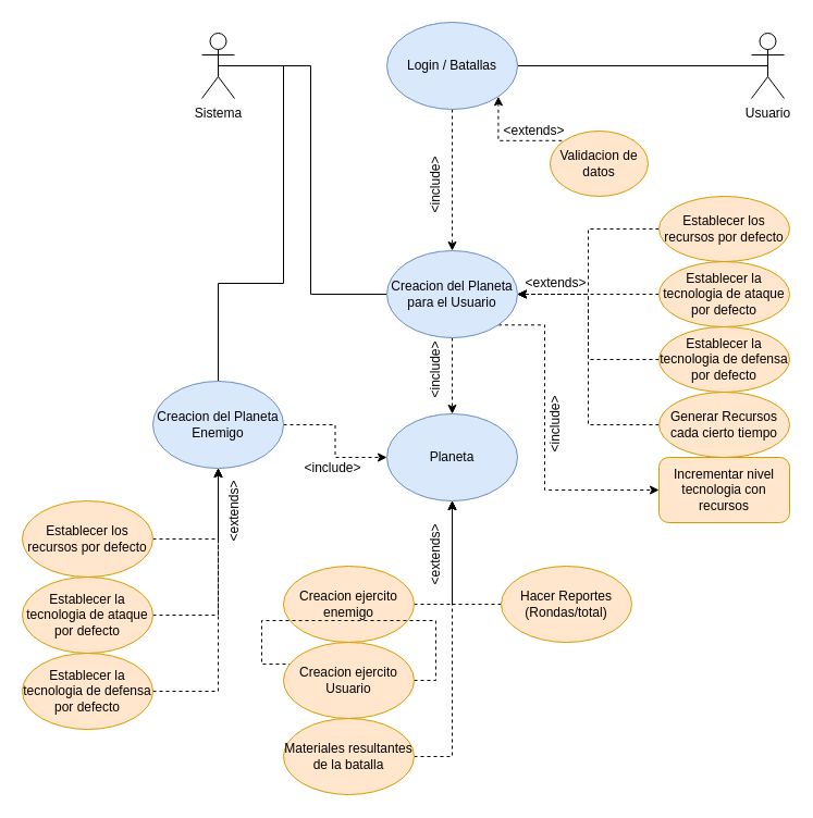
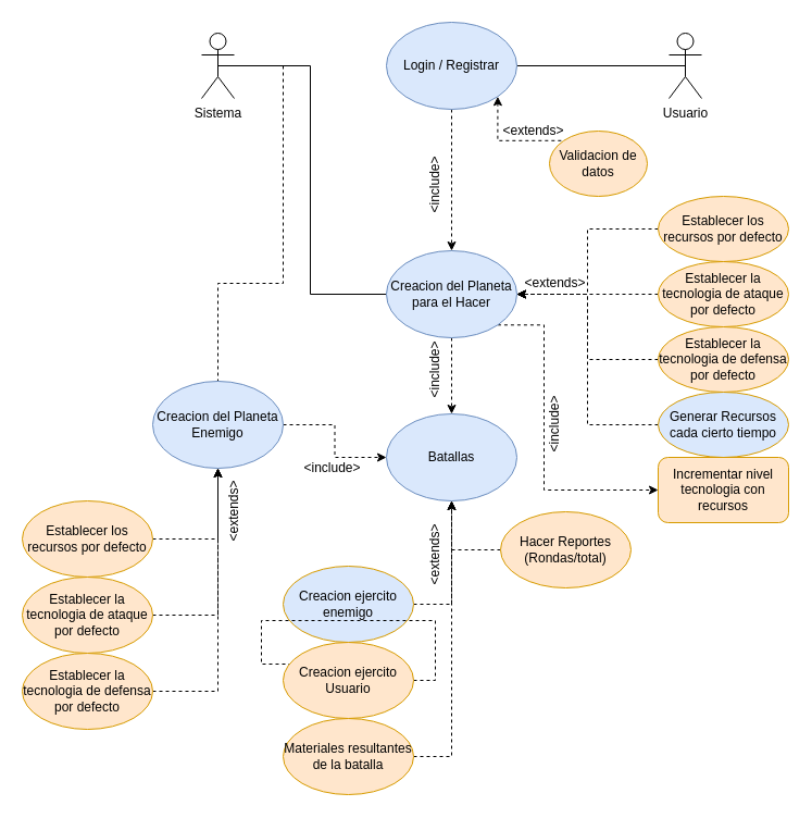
  <mxCell id="0" />
  <mxCell id="1" parent="0" />
  <mxCell id="2" style="edgeStyle=orthogonalEdgeStyle;rounded=0;orthogonalLoop=1;jettySize=auto;html=1;exitX=0.5;exitY=0.5;exitDx=0;exitDy=0;exitPerimeter=0;entryX=1;entryY=0.5;entryDx=0;entryDy=0;endArrow=none;endFill=0;" edge="1" parent="1" source="3" target="8"><mxGeometry relative="1" as="geometry" /></mxCell>
- <mxCell id="3" value="Usuario" style="shape=umlActor;verticalLabelPosition=bottom;verticalAlign=top;html=1;outlineConnect=0;" vertex="1" parent="1"><mxGeometry x="690" y="30" width="30" height="60" as="geometry" /></mxCell>
+ <mxCell id="3" value="Usuario" style="shape=umlActor;verticalLabelPosition=bottom;verticalAlign=top;html=1;outlineConnect=0;" vertex="1" parent="1"><mxGeometry x="615" y="30" width="30" height="60" as="geometry" /></mxCell>
  <mxCell id="4" style="edgeStyle=orthogonalEdgeStyle;rounded=0;orthogonalLoop=1;jettySize=auto;html=1;exitX=0.5;exitY=0.5;exitDx=0;exitDy=0;exitPerimeter=0;entryX=0;entryY=0.5;entryDx=0;entryDy=0;fontSize=12;endArrow=none;endFill=0;" edge="1" parent="1" source="6" target="14"><mxGeometry relative="1" as="geometry" /></mxCell>
- <mxCell id="5" style="edgeStyle=orthogonalEdgeStyle;rounded=0;orthogonalLoop=1;jettySize=auto;html=1;exitX=0.5;exitY=0.5;exitDx=0;exitDy=0;exitPerimeter=0;entryX=0.5;entryY=0;entryDx=0;entryDy=0;fontSize=12;endArrow=none;endFill=0;" edge="1" parent="1" source="6" target="26"><mxGeometry relative="1" as="geometry"><Array as="points"><mxPoint x="260" y="60" /><mxPoint x="260" y="260" /><mxPoint x="200" y="260" /></Array></mxGeometry></mxCell>
+ <mxCell id="5" style="edgeStyle=orthogonalEdgeStyle;rounded=0;orthogonalLoop=1;jettySize=auto;html=1;exitX=0.5;exitY=0.5;exitDx=0;exitDy=0;exitPerimeter=0;entryX=0.5;entryY=0;entryDx=0;entryDy=0;fontSize=12;endArrow=none;endFill=0;dashed=1;" edge="1" parent="1" source="6" target="26"><mxGeometry relative="1" as="geometry"><Array as="points"><mxPoint x="260" y="60" /><mxPoint x="260" y="260" /><mxPoint x="200" y="260" /></Array></mxGeometry></mxCell>
  <mxCell id="6" value="&lt;div&gt;Sistema&lt;/div&gt;&lt;div&gt;&lt;br&gt;&lt;/div&gt;" style="shape=umlActor;verticalLabelPosition=bottom;verticalAlign=top;html=1;outlineConnect=0;" vertex="1" parent="1"><mxGeometry x="185" y="30" width="30" height="60" as="geometry" /></mxCell>
  <mxCell id="7" style="edgeStyle=orthogonalEdgeStyle;rounded=0;orthogonalLoop=1;jettySize=auto;html=1;exitX=0.5;exitY=1;exitDx=0;exitDy=0;entryX=0.5;entryY=0;entryDx=0;entryDy=0;fontSize=12;endArrow=classic;endFill=1;dashed=1;" edge="1" parent="1" source="8" target="14"><mxGeometry relative="1" as="geometry" /></mxCell>
- <mxCell id="8" value="Login / Batallas" style="ellipse;whiteSpace=wrap;html=1;fillColor=#dae8fc;strokeColor=#6c8ebf;" vertex="1" parent="1"><mxGeometry x="355" width="120" height="80" as="geometry" y="20" /></mxCell>
+ <mxCell id="8" value="Login / Registrar" style="ellipse;whiteSpace=wrap;html=1;fillColor=#dae8fc;strokeColor=#6c8ebf;" vertex="1" parent="1"><mxGeometry x="355" width="120" height="80" as="geometry" y="20" /></mxCell>
  <mxCell id="9" style="edgeStyle=orthogonalEdgeStyle;rounded=0;orthogonalLoop=1;jettySize=auto;html=1;exitX=1;exitY=0;exitDx=0;exitDy=0;entryX=1;entryY=1;entryDx=0;entryDy=0;dashed=1;endArrow=classic;endFill=1;" edge="1" parent="1" source="10" target="8"><mxGeometry relative="1" as="geometry" /></mxCell>
  <mxCell id="10" value="Validacion de datos" style="ellipse;whiteSpace=wrap;html=1;fillColor=#ffe6cc;strokeColor=#d79b00;" vertex="1" parent="1"><mxGeometry x="505" y="120" width="90" height="60" as="geometry" /></mxCell>
  <mxCell id="11" value="&amp;lt;&lt;font style=&quot;font-size: 12px;&quot;&gt;extends&lt;/font&gt;&amp;gt;" style="text;html=1;align=center;verticalAlign=middle;resizable=0;points=[];autosize=1;strokeColor=none;fillColor=none;" vertex="1" parent="1"><mxGeometry x="455" y="110" width="70" height="20" as="geometry" /></mxCell>
  <mxCell id="12" style="edgeStyle=orthogonalEdgeStyle;rounded=0;orthogonalLoop=1;jettySize=auto;html=1;exitX=0.5;exitY=1;exitDx=0;exitDy=0;entryX=0.5;entryY=0;entryDx=0;entryDy=0;dashed=1;fontSize=12;endArrow=classic;endFill=1;" edge="1" parent="1" source="14" target="34"><mxGeometry relative="1" as="geometry" /></mxCell>
  <mxCell id="13" style="edgeStyle=orthogonalEdgeStyle;rounded=0;orthogonalLoop=1;jettySize=auto;html=1;exitX=1;exitY=1;exitDx=0;exitDy=0;entryX=0;entryY=0.5;entryDx=0;entryDy=0;dashed=1;fontSize=12;endArrow=classic;endFill=1;" edge="1" parent="1" source="14" target="45"><mxGeometry relative="1" as="geometry"><Array as="points"><mxPoint x="500" y="298" /><mxPoint x="500" y="450" /></Array></mxGeometry></mxCell>
- <mxCell id="14" value="Creacion del Planeta para el Usuario" style="ellipse;whiteSpace=wrap;html=1;fillColor=#dae8fc;strokeColor=#6c8ebf;" vertex="1" parent="1"><mxGeometry x="355" y="230" width="120" height="80" as="geometry" /></mxCell>
+ <mxCell id="14" value="Creacion del Planeta para el Hacer" style="ellipse;whiteSpace=wrap;html=1;fillColor=#dae8fc;strokeColor=#6c8ebf;" vertex="1" parent="1"><mxGeometry x="355" y="230" width="120" height="80" as="geometry" /></mxCell>
  <mxCell id="15" value="&lt;div&gt;&amp;lt;include&amp;gt;&lt;/div&gt;" style="text;html=1;align=center;verticalAlign=middle;resizable=0;points=[];autosize=1;strokeColor=none;fillColor=none;fontSize=12;rotation=-90;" vertex="1" parent="1"><mxGeometry x="365" y="160" width="70" height="20" as="geometry" /></mxCell>
  <mxCell id="16" style="edgeStyle=orthogonalEdgeStyle;rounded=0;orthogonalLoop=1;jettySize=auto;html=1;exitX=0;exitY=0.5;exitDx=0;exitDy=0;entryX=1;entryY=0.5;entryDx=0;entryDy=0;dashed=1;fontSize=12;endArrow=classic;endFill=1;" edge="1" parent="1" source="17" target="14"><mxGeometry relative="1" as="geometry" /></mxCell>
  <mxCell id="17" value="Establecer los recursos por defecto" style="ellipse;whiteSpace=wrap;html=1;fillColor=#ffe6cc;strokeColor=#d79b00;" vertex="1" parent="1"><mxGeometry x="605" y="180" width="120" height="60" as="geometry" /></mxCell>
  <mxCell id="18" style="edgeStyle=orthogonalEdgeStyle;rounded=0;orthogonalLoop=1;jettySize=auto;html=1;exitX=0;exitY=0.5;exitDx=0;exitDy=0;entryX=1;entryY=0.5;entryDx=0;entryDy=0;dashed=1;fontSize=12;endArrow=classic;endFill=1;" edge="1" parent="1" source="19" target="14"><mxGeometry relative="1" as="geometry" /></mxCell>
  <mxCell id="19" value="Establecer la tecnologia de ataque por defecto" style="ellipse;whiteSpace=wrap;html=1;fillColor=#ffe6cc;strokeColor=#d79b00;" vertex="1" parent="1"><mxGeometry x="605" y="240" width="120" height="60" as="geometry" /></mxCell>
  <mxCell id="20" style="edgeStyle=orthogonalEdgeStyle;rounded=0;orthogonalLoop=1;jettySize=auto;html=1;exitX=0;exitY=0.5;exitDx=0;exitDy=0;entryX=1;entryY=0.5;entryDx=0;entryDy=0;dashed=1;fontSize=12;endArrow=classic;endFill=1;" edge="1" parent="1" source="21" target="14"><mxGeometry relative="1" as="geometry" /></mxCell>
  <mxCell id="21" value="Establecer la tecnologia de defensa por defecto" style="ellipse;whiteSpace=wrap;html=1;fillColor=#ffe6cc;strokeColor=#d79b00;" vertex="1" parent="1"><mxGeometry x="605" y="300" width="120" height="60" as="geometry" /></mxCell>
  <mxCell id="22" value="&amp;lt;&lt;font style=&quot;font-size: 12px;&quot;&gt;extends&lt;/font&gt;&amp;gt;" style="text;html=1;align=center;verticalAlign=middle;resizable=0;points=[];autosize=1;strokeColor=none;fillColor=none;" vertex="1" parent="1"><mxGeometry x="475" y="250" width="70" height="20" as="geometry" /></mxCell>
  <mxCell id="23" style="edgeStyle=orthogonalEdgeStyle;rounded=0;orthogonalLoop=1;jettySize=auto;html=1;exitX=0;exitY=0.5;exitDx=0;exitDy=0;entryX=1;entryY=0.5;entryDx=0;entryDy=0;dashed=1;fontSize=12;endArrow=classic;endFill=1;" edge="1" parent="1" source="24" target="14"><mxGeometry relative="1" as="geometry" /></mxCell>
- <mxCell id="24" value="&lt;div&gt;Generar Recursos cada cierto tiempo&lt;/div&gt;" style="ellipse;whiteSpace=wrap;html=1;fillColor=#ffe6cc;strokeColor=#d79b00;" vertex="1" parent="1"><mxGeometry x="605" y="360" width="120" height="60" as="geometry" /></mxCell>
+ <mxCell id="24" value="&lt;div&gt;Generar Recursos cada cierto tiempo&lt;/div&gt;" style="ellipse;whiteSpace=wrap;html=1;fillColor=#dae8fc;strokeColor=#d79b00;" vertex="1" parent="1"><mxGeometry x="605" y="360" width="120" height="60" as="geometry" /></mxCell>
  <mxCell id="25" style="edgeStyle=orthogonalEdgeStyle;rounded=0;orthogonalLoop=1;jettySize=auto;html=1;exitX=1;exitY=0.5;exitDx=0;exitDy=0;entryX=0;entryY=0.5;entryDx=0;entryDy=0;dashed=1;fontSize=12;endArrow=classic;endFill=1;" edge="1" parent="1" source="26" target="34"><mxGeometry relative="1" as="geometry" /></mxCell>
  <mxCell id="26" value="Creacion del Planeta Enemigo" style="ellipse;whiteSpace=wrap;html=1;fillColor=#dae8fc;strokeColor=#6c8ebf;" vertex="1" parent="1"><mxGeometry x="140" y="350" width="120" height="80" as="geometry" /></mxCell>
  <mxCell id="27" style="edgeStyle=orthogonalEdgeStyle;rounded=0;orthogonalLoop=1;jettySize=auto;html=1;exitX=1;exitY=0.5;exitDx=0;exitDy=0;entryX=0.5;entryY=1;entryDx=0;entryDy=0;dashed=1;fontSize=12;endArrow=classic;endFill=1;" edge="1" parent="1" source="28" target="26"><mxGeometry relative="1" as="geometry" /></mxCell>
  <mxCell id="28" value="Establecer los recursos por defecto" style="ellipse;whiteSpace=wrap;html=1;fillColor=#ffe6cc;strokeColor=#d79b00;" vertex="1" parent="1"><mxGeometry x="20" y="460" width="120" height="70" as="geometry" /></mxCell>
  <mxCell id="29" style="edgeStyle=orthogonalEdgeStyle;rounded=0;orthogonalLoop=1;jettySize=auto;html=1;exitX=1;exitY=0.5;exitDx=0;exitDy=0;entryX=0.5;entryY=1;entryDx=0;entryDy=0;dashed=1;fontSize=12;endArrow=classic;endFill=1;" edge="1" parent="1" source="30" target="26"><mxGeometry relative="1" as="geometry" /></mxCell>
  <mxCell id="30" value="Establecer la tecnologia de ataque por defecto" style="ellipse;whiteSpace=wrap;html=1;fillColor=#ffe6cc;strokeColor=#d79b00;" vertex="1" parent="1"><mxGeometry x="20" y="530" width="120" height="70" as="geometry" /></mxCell>
  <mxCell id="31" style="edgeStyle=orthogonalEdgeStyle;rounded=0;orthogonalLoop=1;jettySize=auto;html=1;exitX=1;exitY=0.5;exitDx=0;exitDy=0;entryX=0.5;entryY=1;entryDx=0;entryDy=0;dashed=1;fontSize=12;endArrow=classic;endFill=1;" edge="1" parent="1" source="32" target="26"><mxGeometry relative="1" as="geometry" /></mxCell>
  <mxCell id="32" value="Establecer la tecnologia de defensa por defecto" style="ellipse;whiteSpace=wrap;html=1;fillColor=#ffe6cc;strokeColor=#d79b00;" vertex="1" parent="1"><mxGeometry x="20" y="600" width="120" height="70" as="geometry" /></mxCell>
  <mxCell id="33" value="&amp;lt;&lt;font style=&quot;font-size: 12px;&quot;&gt;extends&lt;/font&gt;&amp;gt;" style="text;html=1;align=center;verticalAlign=middle;resizable=0;points=[];autosize=1;strokeColor=none;fillColor=none;rotation=-90;" vertex="1" parent="1"><mxGeometry x="180" y="460" width="70" height="20" as="geometry" /></mxCell>
- <mxCell id="34" value="Planeta" style="ellipse;whiteSpace=wrap;html=1;fillColor=#dae8fc;strokeColor=#6c8ebf;" vertex="1" parent="1"><mxGeometry x="355" y="380" width="120" height="80" as="geometry" /></mxCell>
+ <mxCell id="34" value="Batallas" style="ellipse;whiteSpace=wrap;html=1;fillColor=#dae8fc;strokeColor=#6c8ebf;" vertex="1" parent="1"><mxGeometry x="355" y="380" width="120" height="80" as="geometry" /></mxCell>
  <mxCell id="35" value="&lt;div&gt;&amp;lt;include&amp;gt;&lt;/div&gt;" style="text;html=1;align=center;verticalAlign=middle;resizable=0;points=[];autosize=1;strokeColor=none;fillColor=none;fontSize=12;rotation=-90;" vertex="1" parent="1"><mxGeometry x="365" y="330" width="70" height="20" as="geometry" /></mxCell>
  <mxCell id="36" value="&lt;div&gt;&amp;lt;include&amp;gt;&lt;/div&gt;" style="text;html=1;align=center;verticalAlign=middle;resizable=0;points=[];autosize=1;strokeColor=none;fillColor=none;fontSize=12;rotation=0;" vertex="1" parent="1"><mxGeometry x="270" y="420" width="70" height="20" as="geometry" /></mxCell>
  <mxCell id="37" style="edgeStyle=orthogonalEdgeStyle;rounded=0;orthogonalLoop=1;jettySize=auto;html=1;exitX=1;exitY=0.5;exitDx=0;exitDy=0;entryX=0.5;entryY=1;entryDx=0;entryDy=0;dashed=1;fontSize=12;endArrow=classic;endFill=1;" edge="1" parent="1" source="38" target="34"><mxGeometry relative="1" as="geometry" /></mxCell>
- <mxCell id="38" value="Creacion ejercito enemigo" style="ellipse;whiteSpace=wrap;html=1;fillColor=#ffe6cc;strokeColor=#d79b00;" vertex="1" parent="1"><mxGeometry x="260" y="520" width="120" height="70" as="geometry" /></mxCell>
+ <mxCell id="38" value="Creacion ejercito enemigo" style="ellipse;whiteSpace=wrap;html=1;fillColor=#dae8fc;strokeColor=#d79b00;" vertex="1" parent="1"><mxGeometry x="260" y="520" width="120" height="70" as="geometry" /></mxCell>
  <mxCell id="39" style="edgeStyle=orthogonalEdgeStyle;rounded=0;orthogonalLoop=1;jettySize=auto;html=1;exitX=1;exitY=0.5;exitDx=0;exitDy=0;dashed=1;fontSize=12;endArrow=classic;endFill=1;" edge="1" parent="1" source="40" target="38"><mxGeometry relative="1" as="geometry" /></mxCell>
  <mxCell id="40" value="Creacion ejercito Usuario" style="ellipse;whiteSpace=wrap;html=1;fillColor=#ffe6cc;strokeColor=#d79b00;" vertex="1" parent="1"><mxGeometry x="260" y="590" width="120" height="70" as="geometry" /></mxCell>
  <mxCell id="41" style="edgeStyle=orthogonalEdgeStyle;rounded=0;orthogonalLoop=1;jettySize=auto;html=1;exitX=1;exitY=0.5;exitDx=0;exitDy=0;entryX=0.5;entryY=1;entryDx=0;entryDy=0;dashed=1;fontSize=12;endArrow=classic;endFill=1;" edge="1" parent="1" source="42" target="34"><mxGeometry relative="1" as="geometry" /></mxCell>
  <mxCell id="42" value="Materiales resultantes de la batalla" style="ellipse;whiteSpace=wrap;html=1;fillColor=#ffe6cc;strokeColor=#d79b00;" vertex="1" parent="1"><mxGeometry x="260" y="660" width="120" height="70" as="geometry" /></mxCell>
  <mxCell id="43" style="edgeStyle=orthogonalEdgeStyle;rounded=0;orthogonalLoop=1;jettySize=auto;html=1;exitX=0;exitY=0.5;exitDx=0;exitDy=0;entryX=0.5;entryY=1;entryDx=0;entryDy=0;dashed=1;fontSize=12;endArrow=classic;endFill=1;" edge="1" parent="1" source="44" target="34"><mxGeometry relative="1" as="geometry" /></mxCell>
- <mxCell id="44" value="Hacer Reportes (Rondas/total)" style="ellipse;whiteSpace=wrap;html=1;fillColor=#ffe6cc;strokeColor=#d79b00;" vertex="1" parent="1"><mxGeometry x="460" y="520" width="120" height="70" as="geometry" /></mxCell>
+ <mxCell id="44" value="Hacer Reportes (Rondas/total)" style="ellipse;whiteSpace=wrap;html=1;fillColor=#ffe6cc;strokeColor=#d79b00;" vertex="1" parent="1"><mxGeometry x="460" y="470" width="120" height="70" as="geometry" /></mxCell>
  <mxCell id="45" value="Incrementar nivel tecnologia con recursos" style="whiteSpace=wrap;html=1;fillColor=#ffe6cc;strokeColor=#d79b00;rounded=1;" vertex="1" parent="1"><mxGeometry x="605" y="420" width="120" height="60" as="geometry" /></mxCell>
  <mxCell id="46" value="&amp;lt;&lt;font style=&quot;font-size: 12px;&quot;&gt;extends&lt;/font&gt;&amp;gt;" style="text;html=1;align=center;verticalAlign=middle;resizable=0;points=[];autosize=1;strokeColor=none;fillColor=none;rotation=-90;" vertex="1" parent="1"><mxGeometry x="365" y="500" width="70" height="20" as="geometry" /></mxCell>
  <mxCell id="47" value="&lt;div&gt;&amp;lt;include&amp;gt;&lt;/div&gt;" style="text;html=1;align=center;verticalAlign=middle;resizable=0;points=[];autosize=1;strokeColor=none;fillColor=none;fontSize=12;rotation=-90;" vertex="1" parent="1"><mxGeometry x="475" y="380" width="70" height="20" as="geometry" /></mxCell>
